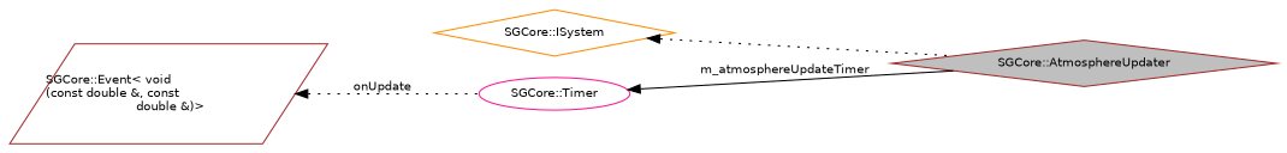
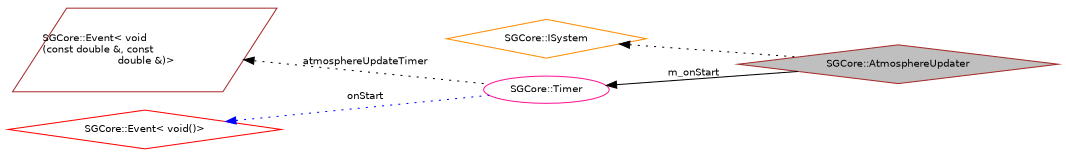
  digraph {
    rankdir=LR
    node [color=brown fillcolor=white fontname=Helvetica fontsize=10 shape=diamond style=filled]
    edge [color=black dir=back fontname=Helvetica fontsize=10 labelfontname=Helvetica labelfontsize=10 style=dotted]
    n1 [fillcolor=grey75 fontcolor=black height=0.2 label="SGCore::AtmosphereUpdater" width=0.4]
    n2 [color=darkorange height=0.2 label="SGCore::ISystem" width=0.4]
    n3 [color=deeppink height=0.2 label="SGCore::Timer" shape=ellipse width=0.4]
    n4 [height=0.2 label="SGCore::Event\< void\l(const double &, const\l double &)\>" shape=parallelogram width=0.4]
+   n5 [color=red height=0.2 label="SGCore::Event\< void()\>" width=0.4]
    n2 -> n1
-   n3 -> n1 [label=" m_atmosphereUpdateTimer" style=solid]
-   n4 -> n3 [label=" onUpdate"]
+   n3 -> n1 [label=" m_onStart" style=solid]
+   n4 -> n3 [label=" atmosphereUpdateTimer"]
+   n5 -> n3 [color=blue label=" onStart"]
  }
